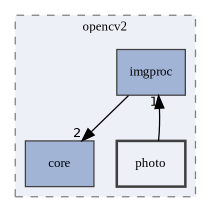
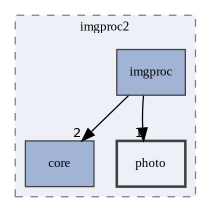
  digraph {
    compound=true
    fontname="Liberation Serif"
    node [color=grey25 fillcolor="#a2b4d6" fontname="Liberation Serif" fontsize=10 shape=box style="filled,"]
    edge [fontname="Liberation Serif" fontsize=10 labeldistance=1.5 labelfontname=Helvetica labelfontsize=10]
    n1 [label=core]
    n2 [label=imgproc]
    n3 [fillcolor="#edf0f7" label=photo style="filled,bold,"]
    subgraph cluster_1 {
      bgcolor="#edf0f7"
      fontsize=10
-     label=opencv2
+     label=imgproc2
      pencolor=grey50
      style="filled,dashed,"
      n1
      n2
      n3
    }
    n2 -> n1 [headlabel=2]
-   n3 -> n2 [headlabel=1]
+   n2 -> n3 [headlabel=1]
  }
